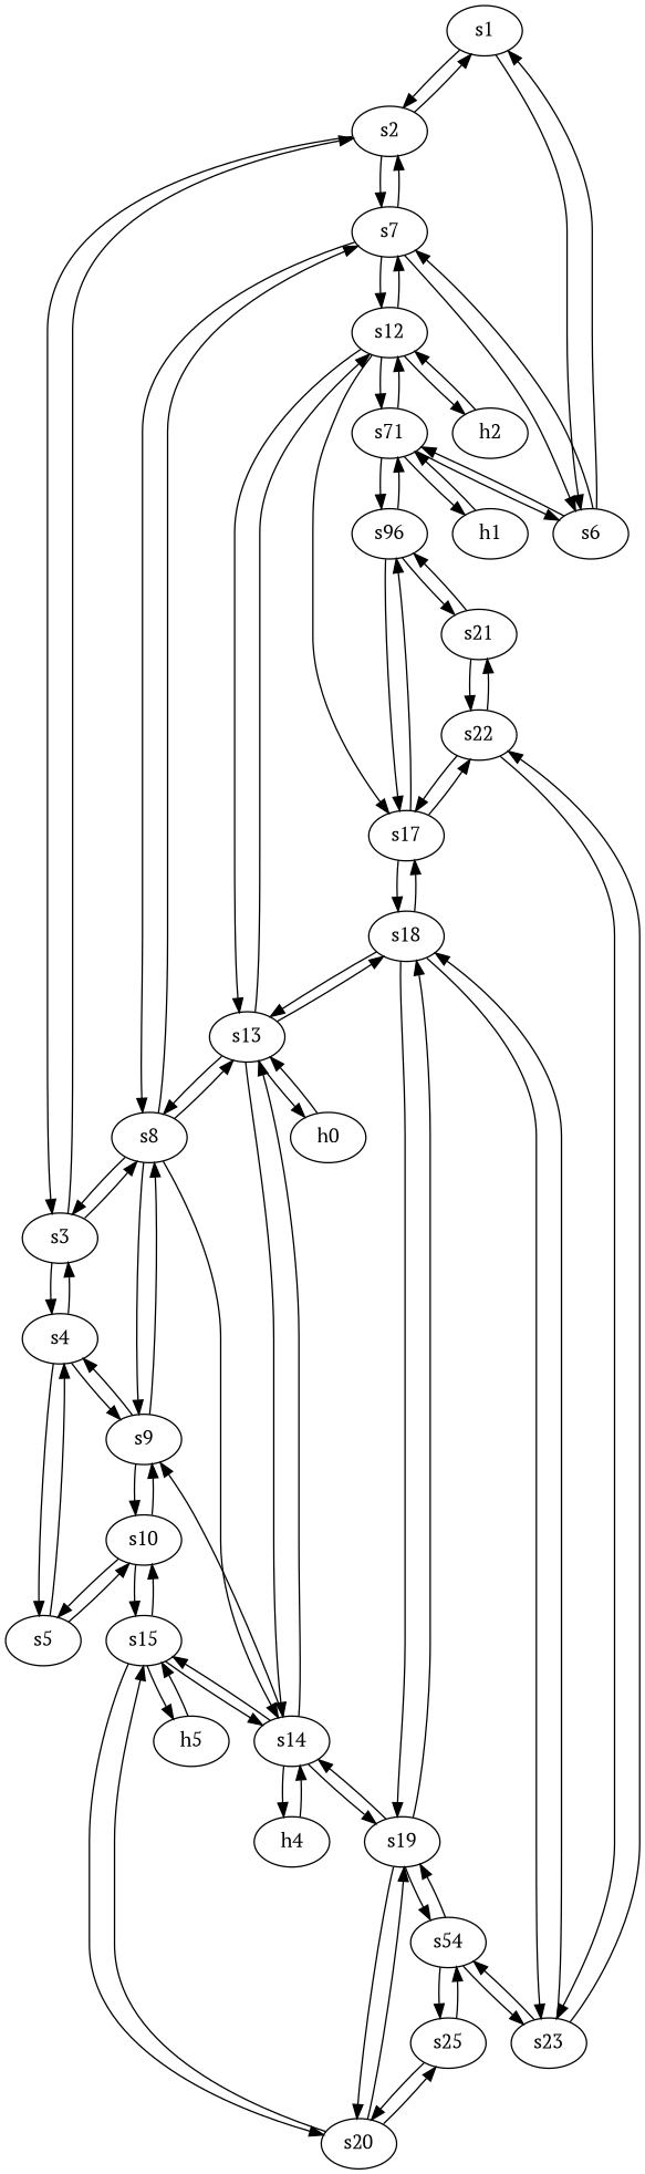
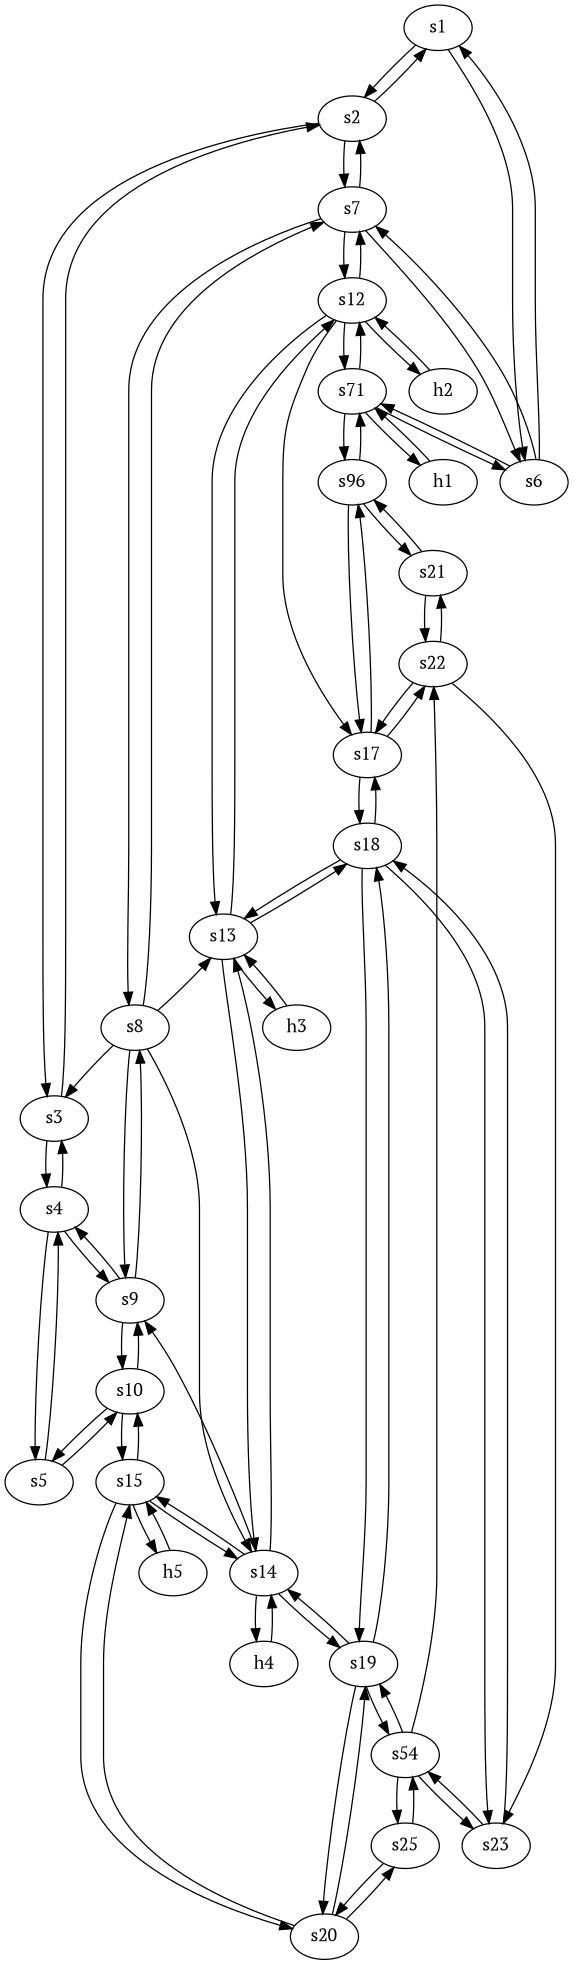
  digraph {
    fontname="PT Serif"
    node [fontname="PT Serif" type=switch]
    edge [capacity="1Gbps" cost=0 dst_port=4 fontname="PT Serif" src_port=2]
    s1
    s2
    s6
    s3
    s7
    n6 [label=s71]
    s4
    s8
    s12
    s5
    s9
    s13
    s14
    s10
    s15
    n16 [label=s96]
    h1 [ip="10.0.0.1" mac="00:00:00:00:00:01" type=host]
    s17
    h2 [ip="10.0.0.2" mac="00:00:00:00:00:02" type=host]
    s18
-   h3 [ip="10.0.0.3" mac="00:00:00:00:00:03" type=host label=h0]
+   h3 [ip="10.0.0.3" mac="00:00:00:00:00:03" type=host]
    s19
    h4 [ip="10.0.0.4" mac="00:00:00:00:00:04" type=host]
    s20
    h5 [ip="10.0.0.5" mac="00:00:00:00:00:05" type=host]
    s21
    s22
    s23
    n29 [label=s54]
    s25
    s1 -> s2
    s1 -> s6 [dst_port=1 src_port=3]
    s2 -> s1 [dst_port=2 src_port=4]
    s2 -> s3
    s2 -> s7 [dst_port=1 src_port=3]
    s6 -> s1 [dst_port=3 src_port=1]
    s6 -> s7
    s6 -> n6 [dst_port=1 src_port=3]
    s3 -> s2 [dst_port=2 src_port=4]
    s3 -> s4
-   s3 -> s8 [dst_port=1 src_port=3]
    s7 -> s2 [dst_port=3 src_port=1]
    s7 -> s6 [dst_port=2 src_port=4]
    s7 -> s8
    s7 -> s12 [dst_port=1 src_port=3]
    n6 -> s6 [dst_port=3 src_port=1]
    n6 -> s12
    n6 -> n16 [dst_port=1 src_port=3]
    n6 -> h1 [capacity="5Gbps" dst_port=10 src_port=10]
    s4 -> s3 [dst_port=2 src_port=4]
    s4 -> s5
    s4 -> s9 [dst_port=1 src_port=3]
    s8 -> s3 [dst_port=3 src_port=1]
    s8 -> s7 [dst_port=2 src_port=4]
    s8 -> s9
    s8 -> s13 [dst_port=1 src_port=3]
    s8 -> s14 [dst_port=1 src_port=3]
    s12 -> s7 [dst_port=3 src_port=1]
    s12 -> n6 [dst_port=2 src_port=4]
    s12 -> s13
    s12 -> s17 [dst_port=1 src_port=3]
    s12 -> h2 [capacity="5Gbps" dst_port=10 src_port=10]
    s5 -> s4 [dst_port=2 src_port=4]
    s5 -> s10 [dst_port=1 src_port=3]
    s9 -> s4 [dst_port=3 src_port=1]
    s9 -> s8 [dst_port=2 src_port=4]
    s9 -> s10
-   s13 -> s8 [dst_port=3 src_port=1]
    s13 -> s12 [dst_port=2 src_port=4]
    s13 -> s14
    s13 -> s18 [dst_port=1 src_port=3]
    s13 -> h3 [capacity="5Gbps" dst_port=10 src_port=10]
    s14 -> s9 [dst_port=3 src_port=1]
    s14 -> s13 [dst_port=2 src_port=4]
    s14 -> s15
    s14 -> s19 [dst_port=1 src_port=3]
    s14 -> h4 [capacity="5Gbps" dst_port=10 src_port=10]
    s10 -> s5 [dst_port=3 src_port=1]
    s10 -> s9 [dst_port=2 src_port=4]
    s10 -> s15 [dst_port=1 src_port=3]
    s15 -> s14 [dst_port=2 src_port=4]
    s15 -> s10 [dst_port=3 src_port=1]
    s15 -> s20 [dst_port=1 src_port=3]
    s15 -> h5 [capacity="5Gbps" dst_port=10 src_port=10]
    n16 -> n6 [dst_port=3 src_port=1]
    n16 -> s17
    n16 -> s21 [dst_port=1 src_port=3]
    h1 -> n6 [capacity="5Gbps" dst_port=10 src_port=10]
    s17 -> n16 [dst_port=2 src_port=4]
    s17 -> s18
    s17 -> s22 [dst_port=1 src_port=3]
    h2 -> s12 [capacity="5Gbps" dst_port=10 src_port=10]
    s18 -> s13 [dst_port=3 src_port=1]
    s18 -> s17 [dst_port=2 src_port=4]
    s18 -> s19
    s18 -> s23 [dst_port=1 src_port=3]
    h3 -> s13 [capacity="5Gbps" dst_port=10 src_port=10]
    s19 -> s14 [dst_port=3 src_port=1]
    s19 -> s18 [dst_port=2 src_port=4]
    s19 -> s20
    s19 -> n29 [dst_port=1 src_port=3]
    h4 -> s14 [capacity="5Gbps" dst_port=10 src_port=10]
    s20 -> s15 [dst_port=3 src_port=1]
    s20 -> s19 [dst_port=2 src_port=4]
    s20 -> s25 [dst_port=1 src_port=3]
    h5 -> s15 [capacity="5Gbps" dst_port=10 src_port=10]
    s21 -> n16 [dst_port=3 src_port=1]
    s21 -> s22
    s22 -> s17 [dst_port=3 src_port=1]
    s22 -> s21 [dst_port=2 src_port=4]
    s22 -> s23
    s23 -> s18 [dst_port=3 src_port=1]
-   s23 -> s22 [dst_port=2 src_port=4]
+   n29 -> s22 [dst_port=2 src_port=4]
    s23 -> n29
    n29 -> s19 [dst_port=3 src_port=1]
    n29 -> s23 [dst_port=2 src_port=4]
    n29 -> s25
    s25 -> s20 [dst_port=3 src_port=1]
    s25 -> n29 [dst_port=2 src_port=4]
  }
